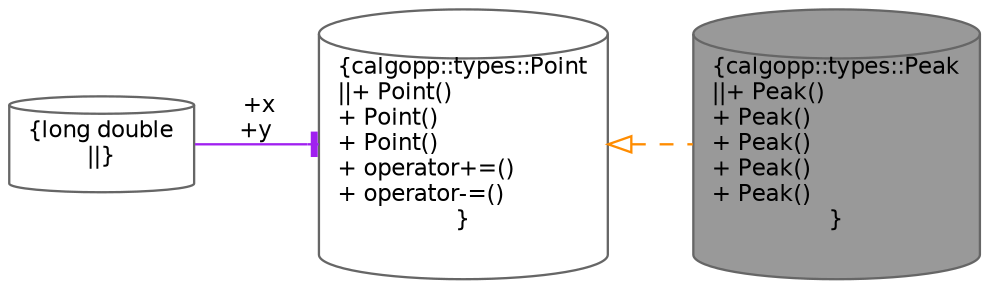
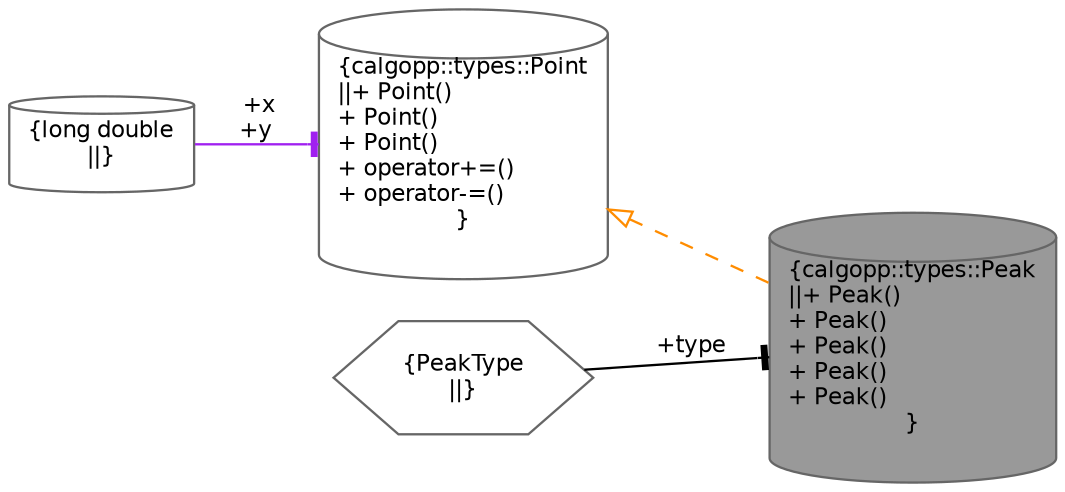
  digraph {
    rankdir=LR
    node [color=gray40 fillcolor=white fontname=Helvetica fontsize=10 shape=cylinder style=filled]
    edge [fontname=Helvetica fontsize=10 labelfontname=Helvetica labelfontsize=10 style=solid arrowhead=tee]
    n1 [fillcolor=grey60 fontcolor=black height=0.2 label="{calgopp::types::Peak\n||+ Peak()\l+ Peak()\l+ Peak()\l+ Peak()\l+ Peak()\l}" width=0.4]
    n2 [height=0.2 label="{calgopp::types::Point\n||+ Point()\l+ Point()\l+ Point()\l+ operator+=()\l+ operator-=()\l}" width=0.4]
    n3 [height=0.2 label="{long double\n||}" width=0.4]
+   n4 [height=0.2 label="{PeakType\n||}" shape=hexagon width=0.4]
    n2 -> n1 [arrowtail=onormal color=darkorange dir=back style=dashed arrowhead=""]
    n3 -> n2 [color=purple label=" +x\n+y"]
+   n4 -> n1 [color=black label=" +type"]
  }
